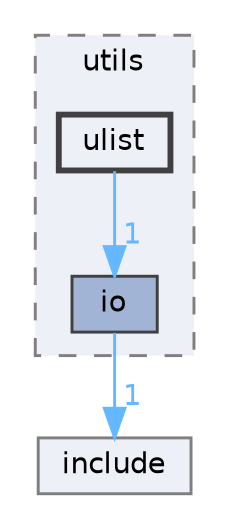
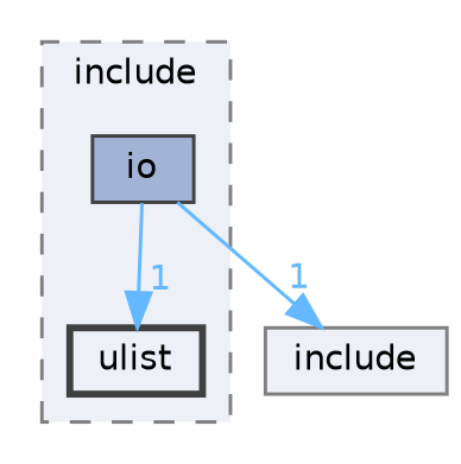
  digraph {
    compound=true
    node [color=grey25 fillcolor="#edf0f7" fontname=Helvetica fontsize=10 shape=box style=filled]
    edge [color=steelblue1 fontcolor=steelblue1 fontname=Helvetica fontsize=10 headlabel=1 labeldistance=1.5 labelfontname=Helvetica labelfontsize=10]
    n1 [fillcolor="#a2b4d6" height=0.2 label=io width=0.4]
    n2 [height=0.2 label=ulist style="filled,bold" width=0.4]
    n3 [color=grey50 height=0.2 label=include width=0.4]
    subgraph cluster_1 {
      bgcolor="#edf0f7"
      fontname=Helvetica
      fontsize=10
-     label=utils
+     label=include
      pencolor=grey50
      style="filled,dashed"
      n1
      n2
    }
    n1 -> n3
-   n2 -> n1
+   n1 -> n2
  }
